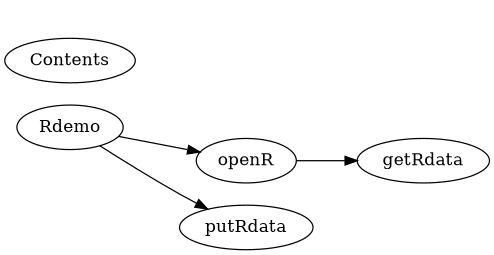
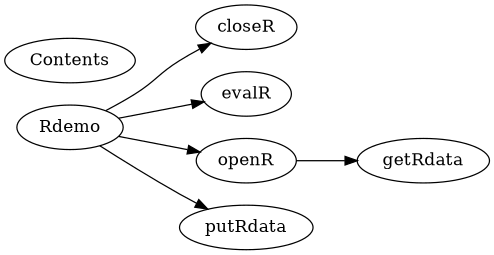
  digraph {
    rankdir=LR
    Rdemo
+   closeR
+   evalR
    openR
    putRdata
    getRdata
    Contents
+   Rdemo -> closeR
+   Rdemo -> evalR
    Rdemo -> openR
    Rdemo -> putRdata
    openR -> getRdata
  }
